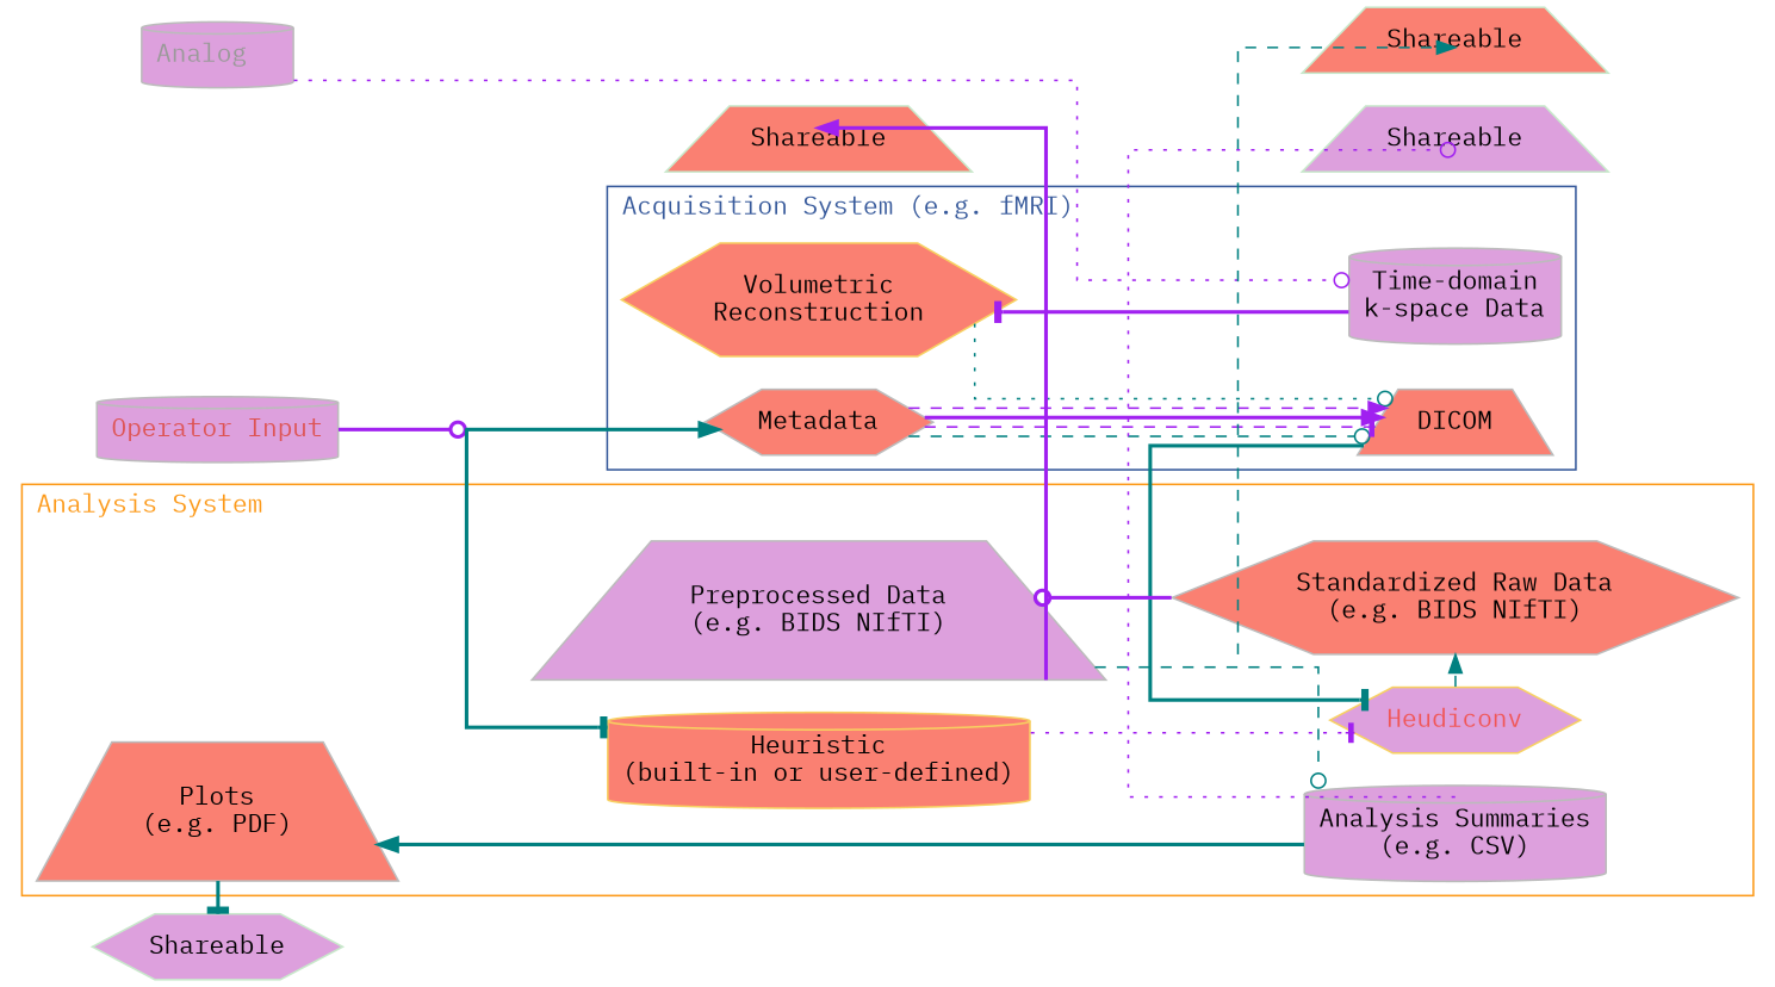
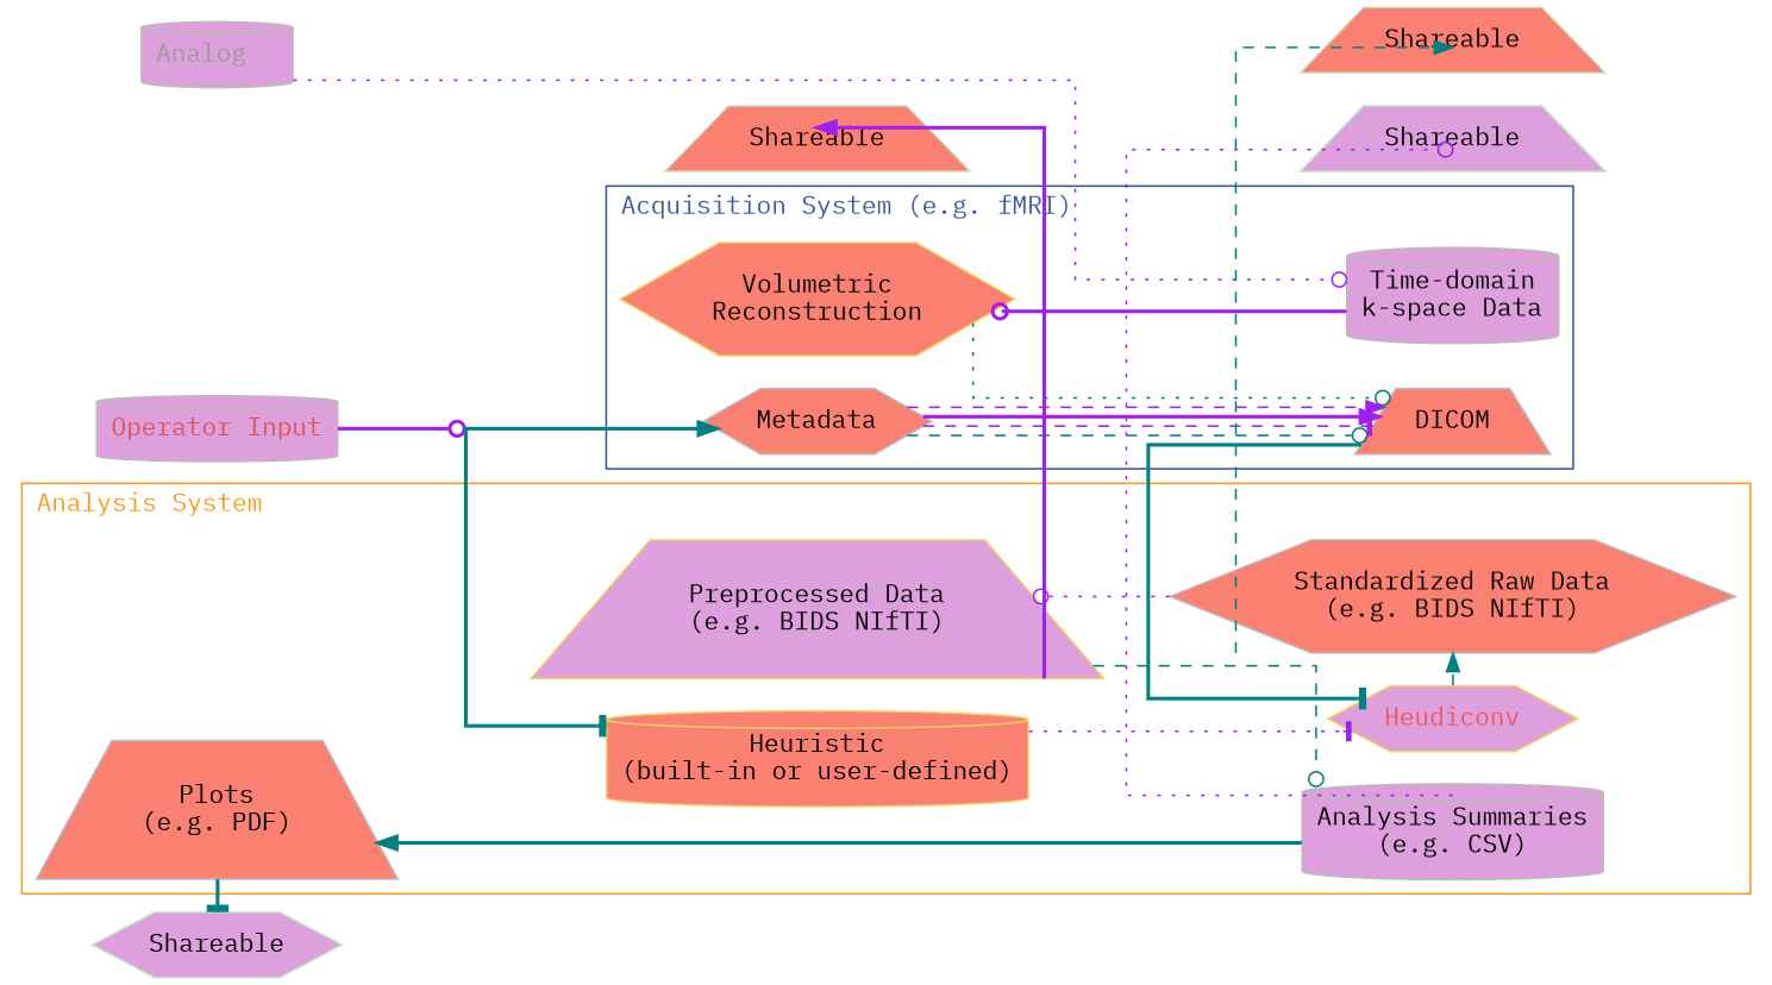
  digraph {
    fontname="IBM Plex Mono"
    newrank=true
    rankdir=LR
    splines=ortho
    node [color="#BBBBBB" fillcolor=plum fontname="IBM Plex Mono" shape=trapezium style=filled]
    edge [arrowhead=odot color=purple fontname="IBM Plex Mono" style=bold]
    n1 [color="#C7E8CA" label=Shareable shape=hexagon]
    n2 [fontcolor="#999998" label="Analog  " shape=cylinder]
    n3 [fillcolor=salmon label="Plots\n(e.g. PDF)"]
    n4 [fontcolor="#DD5353" label="Operator Input" shape=cylinder]
    n5 [color="#F7D060" fillcolor=salmon label="Volumetric\nReconstruction" shape=hexagon]
    n6 [fillcolor=salmon label=Metadata shape=hexagon]
    n7 [color="#C7E8CA" fillcolor=salmon label=Shareable]
    n8 [fillcolor=salmon label=DICOM]
    n9 [color="#F7D060" fontcolor="#F05555" label=Heudiconv shape=hexagon]
    n10 [fillcolor=salmon label="Standardized Raw Data\n(e.g. BIDS NIfTI)" shape=hexagon]
    n11 [color="#C7E8CA" fillcolor=salmon label=Shareable]
-   n12 [label="Preprocessed Data\n(e.g. BIDS NIfTI)"]
+   n12 [color="#F7D060" label="Preprocessed Data\n(e.g. BIDS NIfTI)"]
    n13 [color="#C7E8CA" label=Shareable]
    n14 [label="Time-domain\nk-space Data" shape=cylinder]
    n15 [label="Analysis Summaries\n(e.g. CSV)" shape=cylinder]
    n16 [color="#F7D060" fillcolor=salmon label="Heuristic\n(built-in or user-defined)" shape=cylinder]
    fake [height=0 shape=point style=invis width=0 color="" fillcolor=""]
    subgraph sub_1 {
      rank=same
      n1
      n2
      n3
      n4
    }
    subgraph sub_2 {
      rank=same
      n5
      n6
    }
    subgraph sub_3 {
      rank=same
      n7
      n8
      n9
      n10
    }
    subgraph sub_4 {
      rank=same
      n5
      n11
      n12
    }
    subgraph sub_5 {
      rank=same
      n13
      n14
      n15
    }
    subgraph cluster_6 {
      color="#35589A"
      fontcolor="#35589A"
      label="Acquisition System (e.g. fMRI)"
      labeljust=l
      labelloc=t
      n5
      n6
      n8
      n14
    }
    subgraph cluster_7 {
      color="#FC9918"
      fontcolor="#FC9918"
      label="Analysis System"
      labeljust=l
      labelloc=t
      n3
      n9
      n10
      n12
      n15
      n16
    }
    n2 -> n14 [style=dotted]
    n3 -> n1 [arrowhead=tee color=teal constraint=false headport=n tailport=s]
    n4 -> fake [headport=e]
    n5 -> n8 [color=teal style=dotted]
    n6 -> n8 [color=teal style=dashed]
    n6 -> n8 [arrowhead=tee style=dashed]
    n6 -> n8 [arrowhead=normal]
    n6 -> n8 [arrowhead=normal style=dashed]
    n8 -> n9 [arrowhead=tee color=teal constraint=false]
    n9 -> n10 [arrowhead=normal color=teal style=dashed]
    n10 -> n7 [arrowhead=normal color=teal constraint=false headport=n style=dashed tailport=s]
-   n10 -> n12
+   n10 -> n12 [style=dotted]
    n12 -> n11 [arrowhead=normal constraint=false headport=n tailport=s]
    n12 -> n15 [color=teal style=dashed]
-   n14 -> n5 [arrowhead=tee]
+   n14 -> n5
    n15 -> n3 [arrowhead=normal color=teal]
    n15 -> n13 [constraint=false headport=n style=dotted tailport=s]
    n16 -> n9 [arrowhead=tee style=dotted]
    fake -> n6 [arrowhead=normal color=teal tailclip=false tailport=s]
    fake -> n16 [arrowhead=tee color=teal tailclip=false tailport=w]
  }
